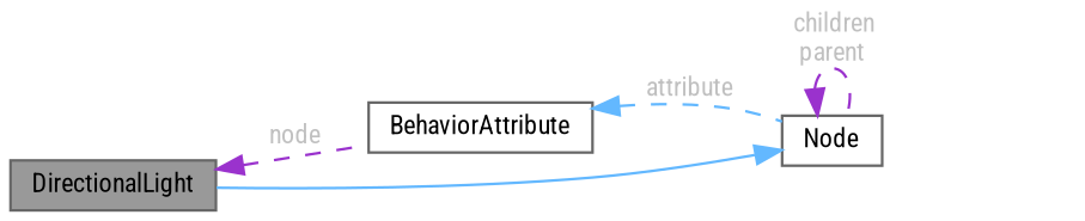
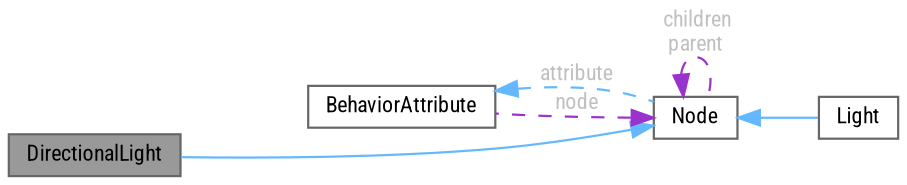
  digraph {
    fontname="Roboto Condensed"
    rankdir=LR
    node [color=gray40 fillcolor=white fontname="Roboto Condensed" fontsize=10 shape=box style=filled]
    edge [color=steelblue1 dir=back fontname="Roboto Condensed" fontsize=10 labelfontname=Helvetica labelfontsize=10 style=dashed fontcolor=grey]
    n1 [fillcolor=grey60 fontcolor=black height=0.2 label=DirectionalLight width=0.4]
+   n2 [height=0.2 label=Light width=0.4]
    n3 [height=0.2 label="Node" width=0.4]
    n4 [height=0.2 label=BehaviorAttribute width=0.4]
    n3 -> n1 [style=solid fontcolor=""]
+   n3 -> n2 [style=solid fontcolor=""]
    n3 -> n3 [color=darkorchid3 label=" children\nparent"]
-   n1 -> n4 [color=darkorchid3 label=" node"]
+   n3 -> n4 [color=darkorchid3 label=" node"]
    n4 -> n3 [label=" attribute"]
  }
